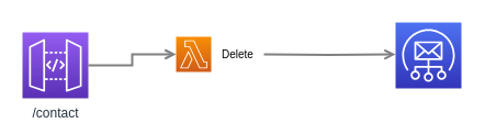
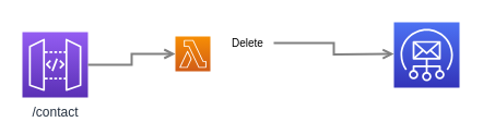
  <mxCell id="0" />
  <mxCell id="1" parent="0" />
  <mxCell id="2" value="/contact" style="outlineConnect=0;fontColor=#232F3E;gradientColor=#945DF2;gradientDirection=north;fillColor=#5A30B5;strokeColor=#ffffff;dashed=0;verticalLabelPosition=bottom;verticalAlign=top;align=center;html=1;fontSize=12;fontStyle=0;aspect=fixed;shape=mxgraph.aws4.resourceIcon;resIcon=mxgraph.aws4.api_gateway;labelBackgroundColor=#ffffff;" parent="1" vertex="1"><mxGeometry x="20" y="29" width="60" height="60" as="geometry" /></mxCell>
  <mxCell id="3" style="edgeStyle=orthogonalEdgeStyle;rounded=0;orthogonalLoop=1;jettySize=auto;html=1;startArrow=open;startFill=0;endArrow=none;endFill=0;strokeWidth=2;strokeColor=#808080;" parent="1" source="4" target="2" edge="1"><mxGeometry relative="1" as="geometry"><mxPoint x="212" y="59" as="sourcePoint" /><mxPoint x="-80" y="49" as="targetPoint" /></mxGeometry></mxCell>
  <mxCell id="4" value="" style="outlineConnect=0;fontColor=#232F3E;gradientColor=#F78E04;gradientDirection=north;fillColor=#D05C17;strokeColor=#ffffff;dashed=0;verticalLabelPosition=bottom;verticalAlign=top;align=center;html=1;fontSize=12;fontStyle=0;aspect=fixed;shape=mxgraph.aws4.resourceIcon;resIcon=mxgraph.aws4.lambda;" parent="1" vertex="1"><mxGeometry x="160" y="33" width="32" height="32" as="geometry" /></mxCell>
- <mxCell id="5" value="&lt;font style=&quot;font-size: 10px&quot;&gt;Delete&lt;/font&gt;" style="text;html=1;strokeColor=none;fillColor=none;align=left;verticalAlign=middle;whiteSpace=wrap;rounded=0;" parent="1" vertex="1"><mxGeometry x="200" y="39.5" width="40" height="19" as="geometry" /></mxCell>
+ <mxCell id="5" value="&lt;font style=&quot;font-size: 10px&quot;&gt;Delete&lt;/font&gt;" style="text;html=1;strokeColor=none;fillColor=none;align=left;verticalAlign=middle;whiteSpace=wrap;rounded=0;" parent="1" vertex="1"><mxGeometry x="210" y="29.5" width="40" height="19" as="geometry" /></mxCell>
  <mxCell id="6" style="edgeStyle=orthogonalEdgeStyle;rounded=0;orthogonalLoop=1;jettySize=auto;html=1;startArrow=open;startFill=0;endArrow=none;endFill=0;strokeWidth=2;strokeColor=#808080;entryX=1;entryY=0.5;entryDx=0;entryDy=0;" parent="1" target="5" edge="1"><mxGeometry relative="1" as="geometry"><mxPoint x="360" y="49" as="sourcePoint" /><mxPoint x="250" y="48.66" as="targetPoint" /><Array as="points" /></mxGeometry></mxCell>
  <mxCell id="7" value="" style="outlineConnect=0;fontColor=#232F3E;gradientColor=#4D72F3;gradientDirection=north;fillColor=#3334B9;strokeColor=#ffffff;dashed=0;verticalLabelPosition=bottom;verticalAlign=top;align=center;html=1;fontSize=12;fontStyle=0;aspect=fixed;shape=mxgraph.aws4.resourceIcon;resIcon=mxgraph.aws4.simple_email_service;" vertex="1" parent="1"><mxGeometry x="360" y="20" width="60" height="60" as="geometry" /></mxCell>
